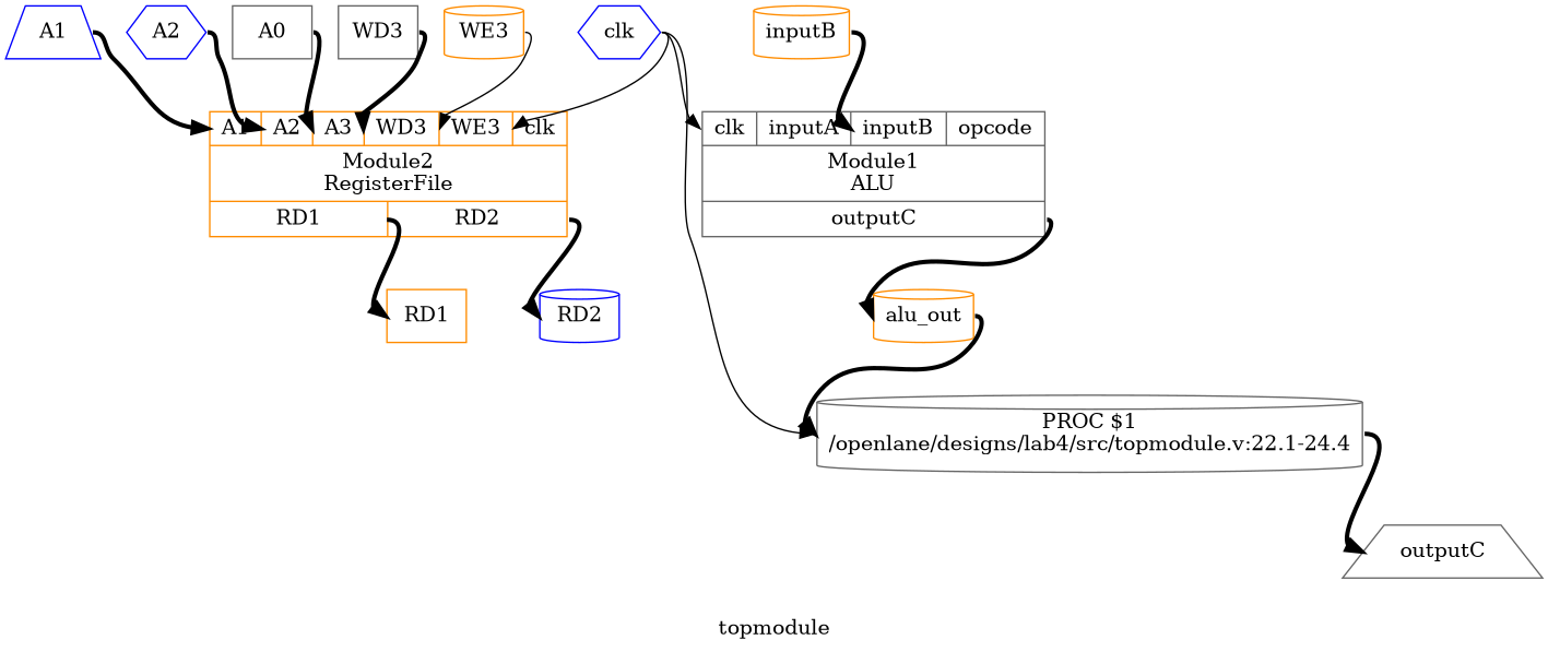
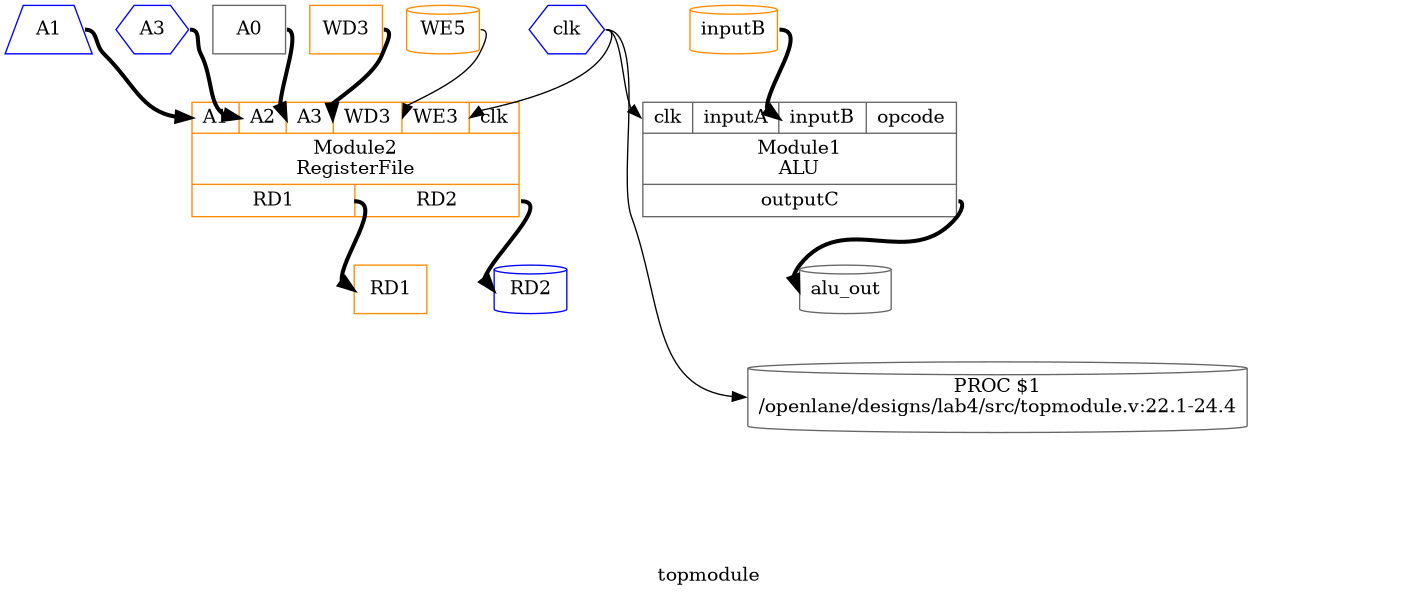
  digraph {
    label=topmodule
    rankdir=TB
    remincross=true
    node [color=darkorange fontcolor=black shape=cylinder]
    edge [color=black fontcolor=black headport=w style="setlinewidth(3)" tailport=e]
-   n1 [label=alu_out]
+   n1 [color=gray40 label=alu_out]
    n2 [color=gray40 label="PROC $1\n/openlane/designs/lab4/src/topmodule.v:22.1-24.4" style=rounded fontcolor=""]
-   n3 [color=gray40 label=outputC shape=trapezium]
    n4 [color=blue label=RD2]
    n5 [label=RD1 shape=box]
-   n6 [color=gray40 label=WD3 shape=box]
+   n6 [label=WD3 shape=box]
    n7 [label="{{<p9> A1|<p8> A2|<p7> A3|<p6> WD3|<p10> WE3|<p11> clk}|Module2\nRegisterFile|{<p4> RD1|<p3> RD2}}" shape=record fontcolor=""]
    n8 [color=gray40 label=A0 shape=box]
-   n9 [color=blue label=A2 shape=hexagon]
+   n9 [color=blue label=A3 shape=hexagon]
    n10 [color=blue label=A1 shape=trapezium]
-   n11 [label=WE3]
+   n11 [label=WE5]
    n12 [color=blue label=clk shape=hexagon]
    n13 [color=gray40 label="{{<p11> clk|<p14> inputA|<p13> inputB|<p12> opcode}|Module1\nALU|{<p5> outputC}}" shape=record fontcolor=""]
    n14 [label=inputB]
-   n1 -> n2
-   n2 -> n3
    n6 -> n7 [headport="p6:w"]
    n7 -> n4 [tailport="p3:e"]
    n7 -> n5 [tailport="p4:e"]
    n8 -> n7 [headport="p7:w"]
    n9 -> n7 [headport="p8:w"]
    n10 -> n7 [headport="p9:w"]
    n11 -> n7 [headport="p10:w" style=""]
    n12 -> n2 [style=""]
    n12 -> n7 [headport="p11:w" style=""]
    n12 -> n13 [headport="p11:w" style=""]
    n13 -> n1 [tailport="p5:e"]
    n14 -> n13 [headport="p13:w"]
  }
